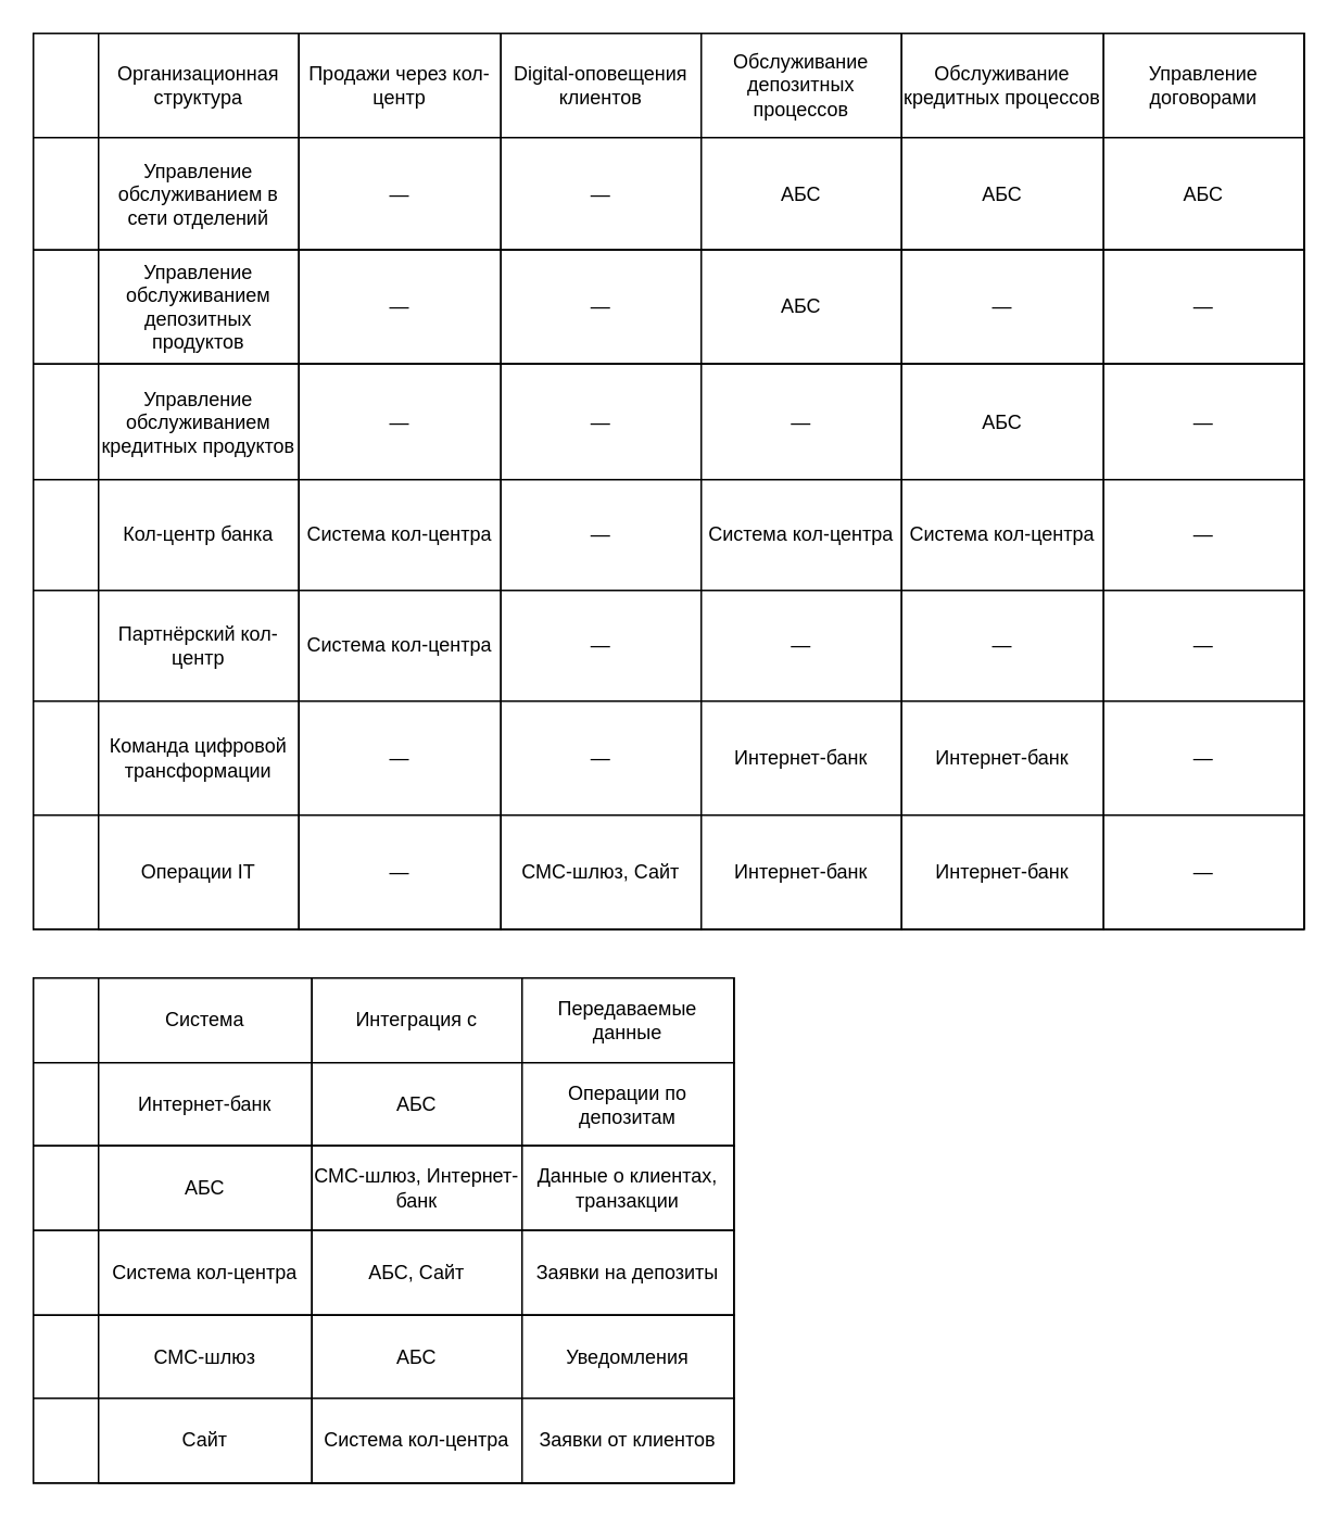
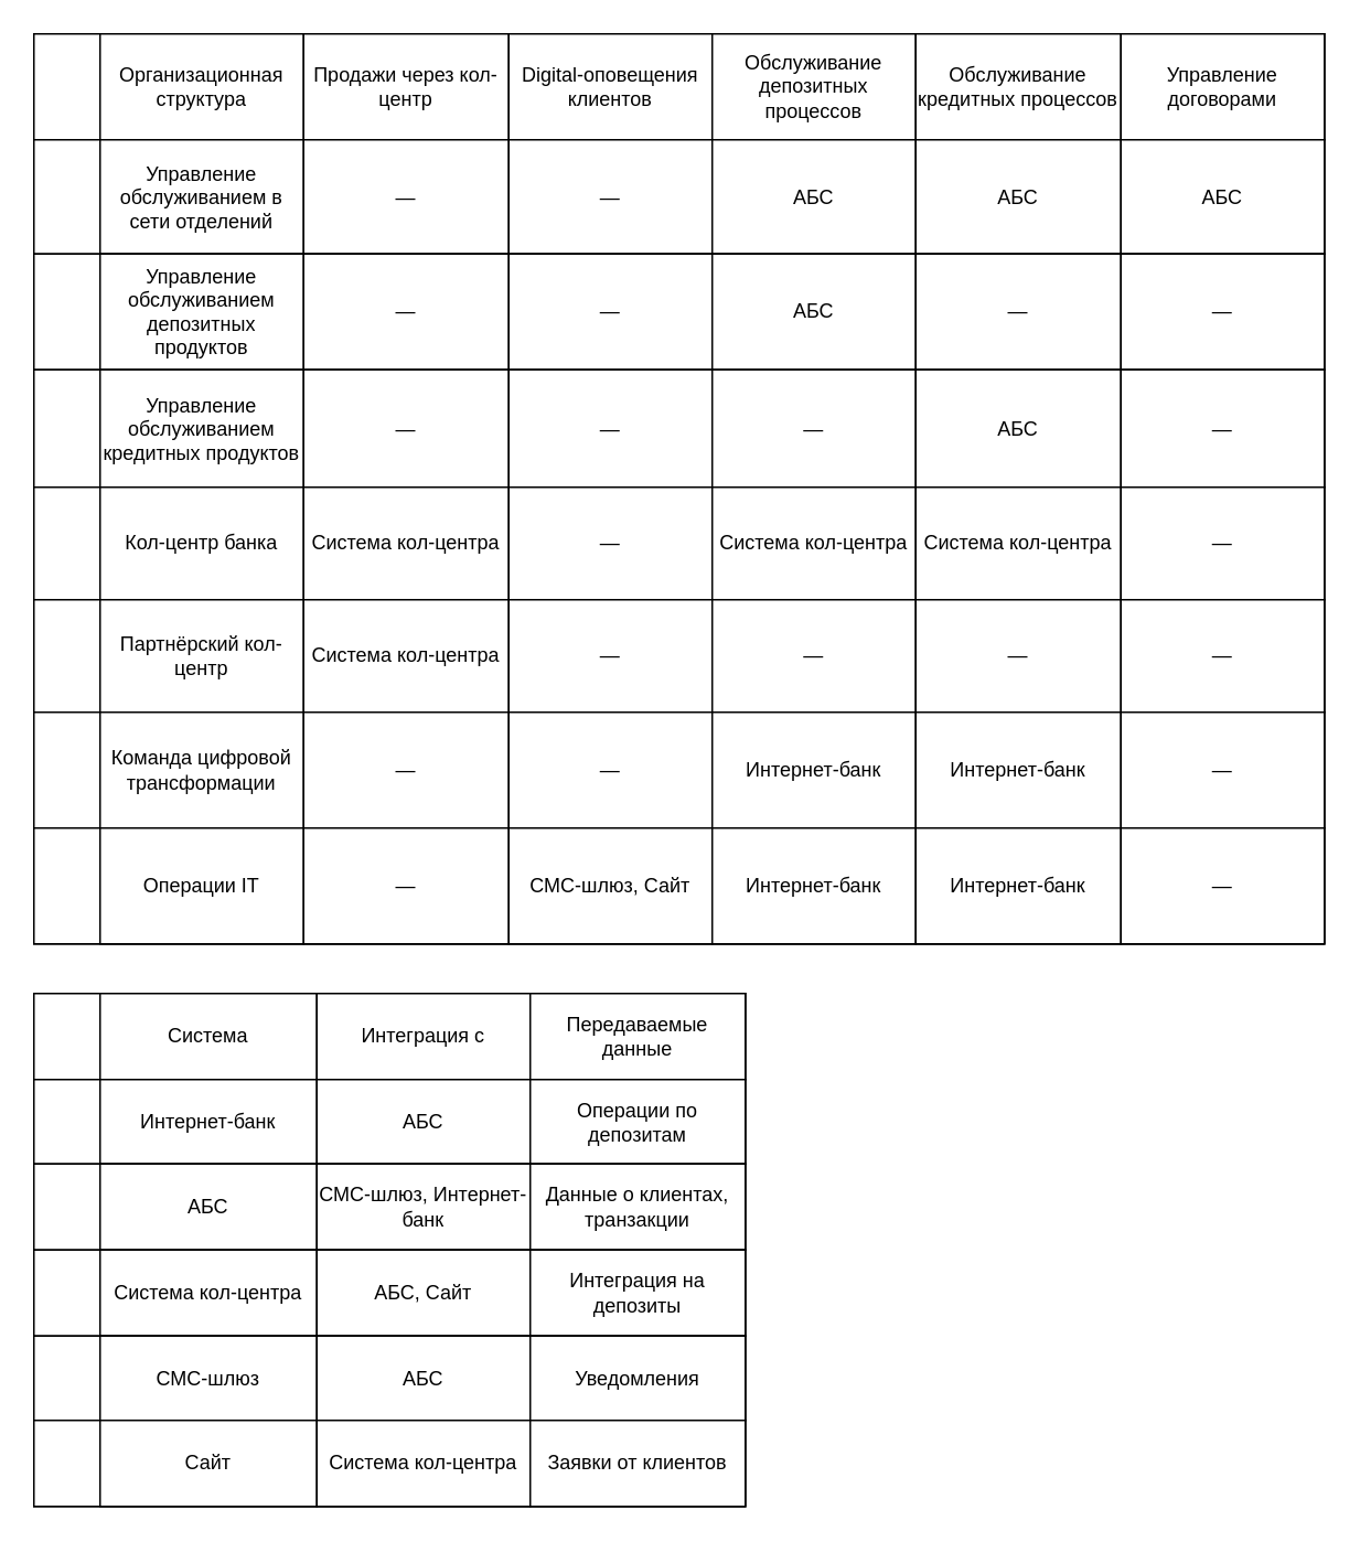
  <mxCell id="0" />
  <mxCell id="1" parent="0" />
  <mxCell id="2" value="IT_Landscape" style="shape=table;startSize=0;container=1;collapsible=0;childLayout=tableLayout;" vertex="1" parent="1"><mxGeometry x="20" y="20" width="780" height="550" as="geometry" /></mxCell>
  <mxCell id="3" style="shape=tableRow;horizontal=0;" vertex="1" parent="2"><mxGeometry width="780" height="64" as="geometry"><mxRectangle width="780" height="44" as="alternateBounds" /></mxGeometry></mxCell>
  <mxCell id="4" value="Организационная структура" style="shape=partialRectangle;html=1;whiteSpace=wrap;" vertex="1" parent="3"><mxGeometry x="40" width="123" height="64" as="geometry"><mxRectangle width="123" height="64" as="alternateBounds" /></mxGeometry></mxCell>
  <mxCell id="5" value="Продажи через кол-центр" style="shape=partialRectangle;html=1;whiteSpace=wrap;" vertex="1" parent="3"><mxGeometry x="163" width="124" height="64" as="geometry"><mxRectangle width="124" height="64" as="alternateBounds" /></mxGeometry></mxCell>
  <mxCell id="6" value="Digital-оповещения клиентов" style="shape=partialRectangle;html=1;whiteSpace=wrap;" vertex="1" parent="3"><mxGeometry x="287" width="123" height="64" as="geometry"><mxRectangle width="123" height="64" as="alternateBounds" /></mxGeometry></mxCell>
  <mxCell id="7" value="Обслуживание депозитных процессов" style="shape=partialRectangle;html=1;whiteSpace=wrap;" vertex="1" parent="3"><mxGeometry x="410" width="123" height="64" as="geometry"><mxRectangle width="123" height="64" as="alternateBounds" /></mxGeometry></mxCell>
  <mxCell id="8" value="Обслуживание кредитных процессов" style="shape=partialRectangle;html=1;whiteSpace=wrap;" vertex="1" parent="3"><mxGeometry x="533" width="124" height="64" as="geometry"><mxRectangle width="124" height="64" as="alternateBounds" /></mxGeometry></mxCell>
  <mxCell id="9" value="Управление договорами" style="shape=partialRectangle;html=1;whiteSpace=wrap;" vertex="1" parent="3"><mxGeometry x="657" width="123" height="64" as="geometry"><mxRectangle width="123" height="64" as="alternateBounds" /></mxGeometry></mxCell>
  <mxCell id="10" style="shape=tableRow;horizontal=0;" vertex="1" parent="2"><mxGeometry y="64" width="780" height="69" as="geometry" /></mxCell>
  <mxCell id="11" value="Управление обслуживанием в сети отделений" style="shape=partialRectangle;html=1;whiteSpace=wrap;" vertex="1" parent="10"><mxGeometry x="40" width="123" height="69" as="geometry"><mxRectangle width="123" height="69" as="alternateBounds" /></mxGeometry></mxCell>
  <mxCell id="12" value="—" style="shape=partialRectangle;html=1;whiteSpace=wrap;" vertex="1" parent="10"><mxGeometry x="163" width="124" height="69" as="geometry"><mxRectangle width="124" height="69" as="alternateBounds" /></mxGeometry></mxCell>
  <mxCell id="13" value="—" style="shape=partialRectangle;html=1;whiteSpace=wrap;" vertex="1" parent="10"><mxGeometry x="287" width="123" height="69" as="geometry"><mxRectangle width="123" height="69" as="alternateBounds" /></mxGeometry></mxCell>
  <mxCell id="14" value="АБС" style="shape=partialRectangle;html=1;whiteSpace=wrap;" vertex="1" parent="10"><mxGeometry x="410" width="123" height="69" as="geometry"><mxRectangle width="123" height="69" as="alternateBounds" /></mxGeometry></mxCell>
  <mxCell id="15" value="АБС" style="shape=partialRectangle;html=1;whiteSpace=wrap;" vertex="1" parent="10"><mxGeometry x="533" width="124" height="69" as="geometry"><mxRectangle width="124" height="69" as="alternateBounds" /></mxGeometry></mxCell>
  <mxCell id="16" value="АБС" style="shape=partialRectangle;html=1;whiteSpace=wrap;" vertex="1" parent="10"><mxGeometry x="657" width="123" height="69" as="geometry"><mxRectangle width="123" height="69" as="alternateBounds" /></mxGeometry></mxCell>
  <mxCell id="17" style="shape=tableRow;horizontal=0;" vertex="1" parent="2"><mxGeometry y="133" width="780" height="70" as="geometry" /></mxCell>
  <mxCell id="18" value="Управление обслуживанием депозитных продуктов" style="shape=partialRectangle;html=1;whiteSpace=wrap;" vertex="1" parent="17"><mxGeometry x="40" width="123" height="70" as="geometry"><mxRectangle width="123" height="70" as="alternateBounds" /></mxGeometry></mxCell>
  <mxCell id="19" value="—" style="shape=partialRectangle;html=1;whiteSpace=wrap;" vertex="1" parent="17"><mxGeometry x="163" width="124" height="70" as="geometry"><mxRectangle width="124" height="70" as="alternateBounds" /></mxGeometry></mxCell>
  <mxCell id="20" value="—" style="shape=partialRectangle;html=1;whiteSpace=wrap;" vertex="1" parent="17"><mxGeometry x="287" width="123" height="70" as="geometry"><mxRectangle width="123" height="70" as="alternateBounds" /></mxGeometry></mxCell>
  <mxCell id="21" value="АБС" style="shape=partialRectangle;html=1;whiteSpace=wrap;" vertex="1" parent="17"><mxGeometry x="410" width="123" height="70" as="geometry"><mxRectangle width="123" height="70" as="alternateBounds" /></mxGeometry></mxCell>
  <mxCell id="22" value="—" style="shape=partialRectangle;html=1;whiteSpace=wrap;" vertex="1" parent="17"><mxGeometry x="533" width="124" height="70" as="geometry"><mxRectangle width="124" height="70" as="alternateBounds" /></mxGeometry></mxCell>
  <mxCell id="23" value="—" style="shape=partialRectangle;html=1;whiteSpace=wrap;" vertex="1" parent="17"><mxGeometry x="657" width="123" height="70" as="geometry"><mxRectangle width="123" height="70" as="alternateBounds" /></mxGeometry></mxCell>
  <mxCell id="24" style="shape=tableRow;horizontal=0;" vertex="1" parent="2"><mxGeometry y="203" width="780" height="71" as="geometry" /></mxCell>
  <mxCell id="25" value="Управление обслуживанием кредитных продуктов" style="shape=partialRectangle;html=1;whiteSpace=wrap;" vertex="1" parent="24"><mxGeometry x="40" width="123" height="71" as="geometry"><mxRectangle width="123" height="71" as="alternateBounds" /></mxGeometry></mxCell>
  <mxCell id="26" value="—" style="shape=partialRectangle;html=1;whiteSpace=wrap;" vertex="1" parent="24"><mxGeometry x="163" width="124" height="71" as="geometry"><mxRectangle width="124" height="71" as="alternateBounds" /></mxGeometry></mxCell>
  <mxCell id="27" value="—" style="shape=partialRectangle;html=1;whiteSpace=wrap;" vertex="1" parent="24"><mxGeometry x="287" width="123" height="71" as="geometry"><mxRectangle width="123" height="71" as="alternateBounds" /></mxGeometry></mxCell>
  <mxCell id="28" value="—" style="shape=partialRectangle;html=1;whiteSpace=wrap;" vertex="1" parent="24"><mxGeometry x="410" width="123" height="71" as="geometry"><mxRectangle width="123" height="71" as="alternateBounds" /></mxGeometry></mxCell>
  <mxCell id="29" value="АБС" style="shape=partialRectangle;html=1;whiteSpace=wrap;" vertex="1" parent="24"><mxGeometry x="533" width="124" height="71" as="geometry"><mxRectangle width="124" height="71" as="alternateBounds" /></mxGeometry></mxCell>
  <mxCell id="30" value="—" style="shape=partialRectangle;html=1;whiteSpace=wrap;" vertex="1" parent="24"><mxGeometry x="657" width="123" height="71" as="geometry"><mxRectangle width="123" height="71" as="alternateBounds" /></mxGeometry></mxCell>
  <mxCell id="31" style="shape=tableRow;horizontal=0;" vertex="1" parent="2"><mxGeometry y="274" width="780" height="68" as="geometry"><mxRectangle y="291" width="780" height="42" as="alternateBounds" /></mxGeometry></mxCell>
  <mxCell id="32" value="Кол-центр банка" style="shape=partialRectangle;html=1;whiteSpace=wrap;" vertex="1" parent="31"><mxGeometry x="40" width="123" height="68" as="geometry"><mxRectangle width="123" height="68" as="alternateBounds" /></mxGeometry></mxCell>
  <mxCell id="33" value="Система кол-центра" style="shape=partialRectangle;html=1;whiteSpace=wrap;" vertex="1" parent="31"><mxGeometry x="163" width="124" height="68" as="geometry"><mxRectangle width="124" height="68" as="alternateBounds" /></mxGeometry></mxCell>
  <mxCell id="34" value="—" style="shape=partialRectangle;html=1;whiteSpace=wrap;" vertex="1" parent="31"><mxGeometry x="287" width="123" height="68" as="geometry"><mxRectangle width="123" height="68" as="alternateBounds" /></mxGeometry></mxCell>
  <mxCell id="35" value="Система кол-центра" style="shape=partialRectangle;html=1;whiteSpace=wrap;" vertex="1" parent="31"><mxGeometry x="410" width="123" height="68" as="geometry"><mxRectangle width="123" height="68" as="alternateBounds" /></mxGeometry></mxCell>
  <mxCell id="36" value="Система кол-центра" style="shape=partialRectangle;html=1;whiteSpace=wrap;" vertex="1" parent="31"><mxGeometry x="533" width="124" height="68" as="geometry"><mxRectangle width="124" height="68" as="alternateBounds" /></mxGeometry></mxCell>
  <mxCell id="37" value="—" style="shape=partialRectangle;html=1;whiteSpace=wrap;" vertex="1" parent="31"><mxGeometry x="657" width="123" height="68" as="geometry"><mxRectangle width="123" height="68" as="alternateBounds" /></mxGeometry></mxCell>
  <mxCell id="38" style="shape=tableRow;horizontal=0;" vertex="1" parent="2"><mxGeometry y="342" width="780" height="68" as="geometry" /></mxCell>
  <mxCell id="39" value="Партнёрский кол-центр" style="shape=partialRectangle;html=1;whiteSpace=wrap;" vertex="1" parent="38"><mxGeometry x="40" width="123" height="68" as="geometry"><mxRectangle width="123" height="68" as="alternateBounds" /></mxGeometry></mxCell>
  <mxCell id="40" value="Система кол-центра" style="shape=partialRectangle;html=1;whiteSpace=wrap;" vertex="1" parent="38"><mxGeometry x="163" width="124" height="68" as="geometry"><mxRectangle width="124" height="68" as="alternateBounds" /></mxGeometry></mxCell>
  <mxCell id="41" value="—" style="shape=partialRectangle;html=1;whiteSpace=wrap;" vertex="1" parent="38"><mxGeometry x="287" width="123" height="68" as="geometry"><mxRectangle width="123" height="68" as="alternateBounds" /></mxGeometry></mxCell>
  <mxCell id="42" value="—" style="shape=partialRectangle;html=1;whiteSpace=wrap;" vertex="1" parent="38"><mxGeometry x="410" width="123" height="68" as="geometry"><mxRectangle width="123" height="68" as="alternateBounds" /></mxGeometry></mxCell>
  <mxCell id="43" value="—" style="shape=partialRectangle;html=1;whiteSpace=wrap;" vertex="1" parent="38"><mxGeometry x="533" width="124" height="68" as="geometry"><mxRectangle width="124" height="68" as="alternateBounds" /></mxGeometry></mxCell>
  <mxCell id="44" value="—" style="shape=partialRectangle;html=1;whiteSpace=wrap;" vertex="1" parent="38"><mxGeometry x="657" width="123" height="68" as="geometry"><mxRectangle width="123" height="68" as="alternateBounds" /></mxGeometry></mxCell>
  <mxCell id="45" style="shape=tableRow;horizontal=0;" vertex="1" parent="2"><mxGeometry y="410" width="780" height="70" as="geometry" /></mxCell>
  <mxCell id="46" value="Команда цифровой трансформации" style="shape=partialRectangle;html=1;whiteSpace=wrap;" vertex="1" parent="45"><mxGeometry x="40" width="123" height="70" as="geometry"><mxRectangle width="123" height="70" as="alternateBounds" /></mxGeometry></mxCell>
  <mxCell id="47" value="—" style="shape=partialRectangle;html=1;whiteSpace=wrap;" vertex="1" parent="45"><mxGeometry x="163" width="124" height="70" as="geometry"><mxRectangle width="124" height="70" as="alternateBounds" /></mxGeometry></mxCell>
  <mxCell id="48" value="—" style="shape=partialRectangle;html=1;whiteSpace=wrap;" vertex="1" parent="45"><mxGeometry x="287" width="123" height="70" as="geometry"><mxRectangle width="123" height="70" as="alternateBounds" /></mxGeometry></mxCell>
  <mxCell id="49" value="Интернет-банк" style="shape=partialRectangle;html=1;whiteSpace=wrap;" vertex="1" parent="45"><mxGeometry x="410" width="123" height="70" as="geometry"><mxRectangle width="123" height="70" as="alternateBounds" /></mxGeometry></mxCell>
  <mxCell id="50" value="Интернет-банк" style="shape=partialRectangle;html=1;whiteSpace=wrap;" vertex="1" parent="45"><mxGeometry x="533" width="124" height="70" as="geometry"><mxRectangle width="124" height="70" as="alternateBounds" /></mxGeometry></mxCell>
  <mxCell id="51" value="—" style="shape=partialRectangle;html=1;whiteSpace=wrap;" vertex="1" parent="45"><mxGeometry x="657" width="123" height="70" as="geometry"><mxRectangle width="123" height="70" as="alternateBounds" /></mxGeometry></mxCell>
  <mxCell id="52" style="shape=tableRow;horizontal=0;" vertex="1" parent="2"><mxGeometry y="480" width="780" height="70" as="geometry" /></mxCell>
  <mxCell id="53" value="Операции IT" style="shape=partialRectangle;html=1;whiteSpace=wrap;" vertex="1" parent="52"><mxGeometry x="40" width="123" height="70" as="geometry"><mxRectangle width="123" height="70" as="alternateBounds" /></mxGeometry></mxCell>
  <mxCell id="54" value="—" style="shape=partialRectangle;html=1;whiteSpace=wrap;" vertex="1" parent="52"><mxGeometry x="163" width="124" height="70" as="geometry"><mxRectangle width="124" height="70" as="alternateBounds" /></mxGeometry></mxCell>
  <mxCell id="55" value="СМС-шлюз, Сайт" style="shape=partialRectangle;html=1;whiteSpace=wrap;" vertex="1" parent="52"><mxGeometry x="287" width="123" height="70" as="geometry"><mxRectangle width="123" height="70" as="alternateBounds" /></mxGeometry></mxCell>
  <mxCell id="56" value="Интернет-банк" style="shape=partialRectangle;html=1;whiteSpace=wrap;" vertex="1" parent="52"><mxGeometry x="410" width="123" height="70" as="geometry"><mxRectangle width="123" height="70" as="alternateBounds" /></mxGeometry></mxCell>
  <mxCell id="57" value="Интернет-банк" style="shape=partialRectangle;html=1;whiteSpace=wrap;" vertex="1" parent="52"><mxGeometry x="533" width="124" height="70" as="geometry"><mxRectangle width="124" height="70" as="alternateBounds" /></mxGeometry></mxCell>
  <mxCell id="58" value="—" style="shape=partialRectangle;html=1;whiteSpace=wrap;" vertex="1" parent="52"><mxGeometry x="657" width="123" height="70" as="geometry"><mxRectangle width="123" height="70" as="alternateBounds" /></mxGeometry></mxCell>
  <mxCell id="59" value="Integration_Schema" style="shape=table;startSize=0;container=1;collapsible=0;childLayout=tableLayout;" vertex="1" parent="1"><mxGeometry x="20" y="600" width="430" height="310" as="geometry" /></mxCell>
  <mxCell id="60" style="shape=tableRow;horizontal=0;" vertex="1" parent="59"><mxGeometry width="430" height="52" as="geometry"><mxRectangle width="300" height="40" as="alternateBounds" /></mxGeometry></mxCell>
  <mxCell id="61" value="Система" style="shape=partialRectangle;html=1;whiteSpace=wrap;" vertex="1" parent="60"><mxGeometry x="40" width="131" height="52" as="geometry"><mxRectangle width="131" height="52" as="alternateBounds" /></mxGeometry></mxCell>
  <mxCell id="62" value="Интеграция с" style="shape=partialRectangle;html=1;whiteSpace=wrap;" vertex="1" parent="60"><mxGeometry x="171" width="129" height="52" as="geometry"><mxRectangle width="129" height="52" as="alternateBounds" /></mxGeometry></mxCell>
  <mxCell id="63" value="Передаваемые данные" style="shape=partialRectangle;html=1;whiteSpace=wrap;" vertex="1" parent="60"><mxGeometry x="300" width="130" height="52" as="geometry"><mxRectangle width="130" height="52" as="alternateBounds" /></mxGeometry></mxCell>
  <mxCell id="64" style="shape=tableRow;horizontal=0;" vertex="1" parent="59"><mxGeometry y="52" width="430" height="51" as="geometry" /></mxCell>
  <mxCell id="65" value="Интернет-банк" style="shape=partialRectangle;html=1;whiteSpace=wrap;" vertex="1" parent="64"><mxGeometry x="40" width="131" height="51" as="geometry"><mxRectangle width="131" height="51" as="alternateBounds" /></mxGeometry></mxCell>
  <mxCell id="66" value="АБС" style="shape=partialRectangle;html=1;whiteSpace=wrap;" vertex="1" parent="64"><mxGeometry x="171" width="129" height="51" as="geometry"><mxRectangle width="129" height="51" as="alternateBounds" /></mxGeometry></mxCell>
  <mxCell id="67" value="Операции по депозитам" style="shape=partialRectangle;html=1;whiteSpace=wrap;" vertex="1" parent="64"><mxGeometry x="300" width="130" height="51" as="geometry"><mxRectangle width="130" height="51" as="alternateBounds" /></mxGeometry></mxCell>
  <mxCell id="68" style="shape=tableRow;horizontal=0;" vertex="1" parent="59"><mxGeometry y="103" width="430" height="52" as="geometry" /></mxCell>
  <mxCell id="69" value="АБС" style="shape=partialRectangle;html=1;whiteSpace=wrap;" vertex="1" parent="68"><mxGeometry x="40" width="131" height="52" as="geometry"><mxRectangle width="131" height="52" as="alternateBounds" /></mxGeometry></mxCell>
  <mxCell id="70" value="СМС-шлюз, Интернет-банк" style="shape=partialRectangle;html=1;whiteSpace=wrap;" vertex="1" parent="68"><mxGeometry x="171" width="129" height="52" as="geometry"><mxRectangle width="129" height="52" as="alternateBounds" /></mxGeometry></mxCell>
  <mxCell id="71" value="Данные о клиентах, транзакции" style="shape=partialRectangle;html=1;whiteSpace=wrap;" vertex="1" parent="68"><mxGeometry x="300" width="130" height="52" as="geometry"><mxRectangle width="130" height="52" as="alternateBounds" /></mxGeometry></mxCell>
  <mxCell id="72" style="shape=tableRow;horizontal=0;" vertex="1" parent="59"><mxGeometry y="155" width="430" height="52" as="geometry" /></mxCell>
  <mxCell id="73" value="Система кол-центра" style="shape=partialRectangle;html=1;whiteSpace=wrap;" vertex="1" parent="72"><mxGeometry x="40" width="131" height="52" as="geometry"><mxRectangle width="131" height="52" as="alternateBounds" /></mxGeometry></mxCell>
  <mxCell id="74" value="АБС, Сайт" style="shape=partialRectangle;html=1;whiteSpace=wrap;" vertex="1" parent="72"><mxGeometry x="171" width="129" height="52" as="geometry"><mxRectangle width="129" height="52" as="alternateBounds" /></mxGeometry></mxCell>
- <mxCell id="75" value="Заявки на депозиты" style="shape=partialRectangle;html=1;whiteSpace=wrap;" vertex="1" parent="72"><mxGeometry x="300" width="130" height="52" as="geometry"><mxRectangle width="130" height="52" as="alternateBounds" /></mxGeometry></mxCell>
+ <mxCell id="75" value="Интеграция на депозиты" style="shape=partialRectangle;html=1;whiteSpace=wrap;" vertex="1" parent="72"><mxGeometry x="300" width="130" height="52" as="geometry"><mxRectangle width="130" height="52" as="alternateBounds" /></mxGeometry></mxCell>
  <mxCell id="76" style="shape=tableRow;horizontal=0;" vertex="1" parent="59"><mxGeometry y="207" width="430" height="51" as="geometry" /></mxCell>
  <mxCell id="77" value="СМС-шлюз" style="shape=partialRectangle;html=1;whiteSpace=wrap;" vertex="1" parent="76"><mxGeometry x="40" width="131" height="51" as="geometry"><mxRectangle width="131" height="51" as="alternateBounds" /></mxGeometry></mxCell>
  <mxCell id="78" value="АБС" style="shape=partialRectangle;html=1;whiteSpace=wrap;" vertex="1" parent="76"><mxGeometry x="171" width="129" height="51" as="geometry"><mxRectangle width="129" height="51" as="alternateBounds" /></mxGeometry></mxCell>
  <mxCell id="79" value="Уведомления" style="shape=partialRectangle;html=1;whiteSpace=wrap;" vertex="1" parent="76"><mxGeometry x="300" width="130" height="51" as="geometry"><mxRectangle width="130" height="51" as="alternateBounds" /></mxGeometry></mxCell>
  <mxCell id="80" style="shape=tableRow;horizontal=0;" vertex="1" parent="59"><mxGeometry y="258" width="430" height="52" as="geometry" /></mxCell>
  <mxCell id="81" value="Сайт" style="shape=partialRectangle;html=1;whiteSpace=wrap;" vertex="1" parent="80"><mxGeometry x="40" width="131" height="52" as="geometry"><mxRectangle width="131" height="52" as="alternateBounds" /></mxGeometry></mxCell>
  <mxCell id="82" value="Система кол-центра" style="shape=partialRectangle;html=1;whiteSpace=wrap;" vertex="1" parent="80"><mxGeometry x="171" width="129" height="52" as="geometry"><mxRectangle width="129" height="52" as="alternateBounds" /></mxGeometry></mxCell>
  <mxCell id="83" value="Заявки от клиентов" style="shape=partialRectangle;html=1;whiteSpace=wrap;" vertex="1" parent="80"><mxGeometry x="300" width="130" height="52" as="geometry"><mxRectangle width="130" height="52" as="alternateBounds" /></mxGeometry></mxCell>
